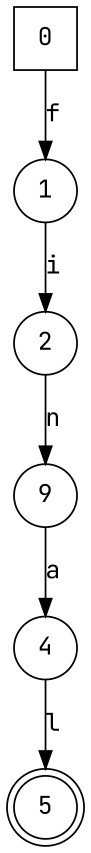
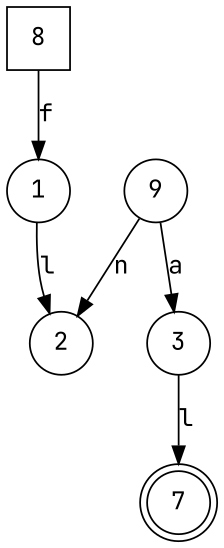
  digraph {
    fontname="JetBrains Mono"
    rankdir=TB
    node [fontname="JetBrains Mono" shape=circle]
    edge [fontname="JetBrains Mono"]
-   0 [shape=square]
+   0 [shape=square label=8]
    1
    2
    n4 [label=9]
-   4
-   5 [shape=doublecircle]
+   4 [label=3]
+   5 [shape=doublecircle label=7]
    0 -> 1 [label="f "]
-   1 -> 2 [label="i "]
-   2 -> n4 [label="n "]
+   1 -> 2 [label="l "]
+   n4 -> 2 [label="n "]
    n4 -> 4 [label="a "]
    4 -> 5 [label="l "]
  }
